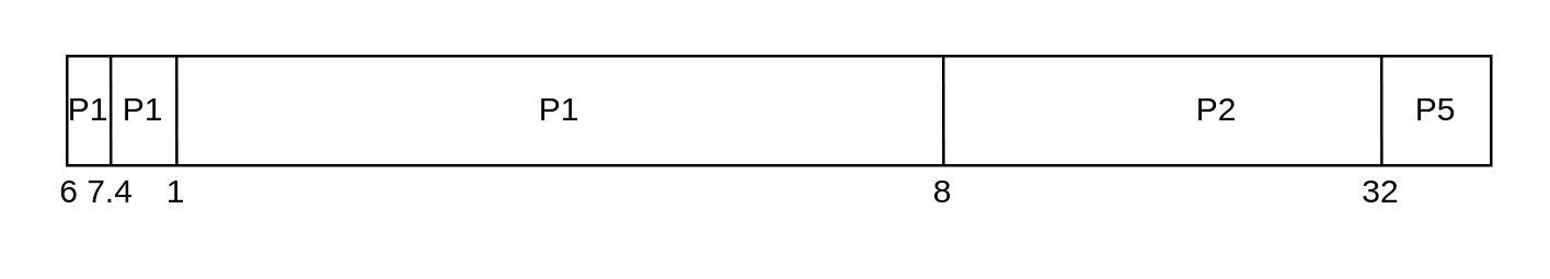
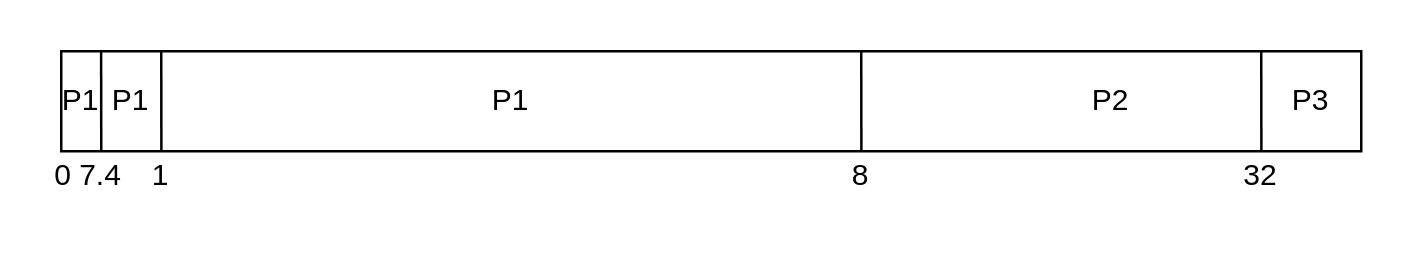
  <mxCell id="0" />
  <mxCell id="1" parent="0" />
  <mxCell id="2" value="" style="rounded=0;whiteSpace=wrap;html=1;" vertex="1" parent="1"><mxGeometry x="24" y="20" width="520" height="40" as="geometry" /></mxCell>
- <mxCell id="3" value="6" style="text;html=1;strokeColor=none;fillColor=none;align=center;verticalAlign=middle;whiteSpace=wrap;rounded=0;" vertex="1" parent="1"><mxGeometry x="20" y="60" width="10" height="20" as="geometry" /></mxCell>
+ <mxCell id="3" value="0" style="text;html=1;strokeColor=none;fillColor=none;align=center;verticalAlign=middle;whiteSpace=wrap;rounded=0;" vertex="1" parent="1"><mxGeometry x="20" y="60" width="10" height="20" as="geometry" /></mxCell>
  <mxCell id="4" value="7.4" style="text;html=1;strokeColor=none;fillColor=none;align=center;verticalAlign=middle;whiteSpace=wrap;rounded=0;" vertex="1" parent="1"><mxGeometry x="30" y="60" width="20" height="20" as="geometry" /></mxCell>
  <mxCell id="5" value="" style="endArrow=none;html=1;exitX=0.037;exitY=-0.019;exitDx=0;exitDy=0;exitPerimeter=0;" edge="1" parent="1"><mxGeometry width="50" height="50" relative="1" as="geometry"><mxPoint x="39.95" y="20" as="sourcePoint" /><mxPoint x="40" y="60" as="targetPoint" /></mxGeometry></mxCell>
  <mxCell id="6" value="P1" style="text;html=1;strokeColor=none;fillColor=none;align=center;verticalAlign=middle;whiteSpace=wrap;rounded=0;" vertex="1" parent="1"><mxGeometry x="27" y="30" width="10" height="20" as="geometry" /></mxCell>
  <mxCell id="7" value="" style="endArrow=none;html=1;exitX=0.037;exitY=-0.019;exitDx=0;exitDy=0;exitPerimeter=0;" edge="1" parent="1"><mxGeometry width="50" height="50" relative="1" as="geometry"><mxPoint x="64" y="20" as="sourcePoint" /><mxPoint x="64.05" y="60" as="targetPoint" /></mxGeometry></mxCell>
  <mxCell id="8" value="1" style="text;html=1;strokeColor=none;fillColor=none;align=center;verticalAlign=middle;whiteSpace=wrap;rounded=0;" vertex="1" parent="1"><mxGeometry x="54" y="60" width="20" height="20" as="geometry" /></mxCell>
  <mxCell id="9" value="P1" style="text;html=1;strokeColor=none;fillColor=none;align=center;verticalAlign=middle;whiteSpace=wrap;rounded=0;" vertex="1" parent="1"><mxGeometry x="42" y="30" width="20" height="20" as="geometry" /></mxCell>
  <mxCell id="10" value="" style="endArrow=none;html=1;exitX=0.037;exitY=-0.019;exitDx=0;exitDy=0;exitPerimeter=0;" edge="1" parent="1"><mxGeometry width="50" height="50" relative="1" as="geometry"><mxPoint x="344" y="20" as="sourcePoint" /><mxPoint x="344.05" y="60" as="targetPoint" /></mxGeometry></mxCell>
  <mxCell id="11" value="P1" style="text;html=1;strokeColor=none;fillColor=none;align=center;verticalAlign=middle;whiteSpace=wrap;rounded=0;" vertex="1" parent="1"><mxGeometry x="194" y="30" width="20" height="20" as="geometry" /></mxCell>
  <mxCell id="12" value="8" style="text;html=1;strokeColor=none;fillColor=none;align=center;verticalAlign=middle;whiteSpace=wrap;rounded=0;" vertex="1" parent="1"><mxGeometry x="334" y="60" width="20" height="20" as="geometry" /></mxCell>
  <mxCell id="13" value="P2" style="text;html=1;strokeColor=none;fillColor=none;align=center;verticalAlign=middle;whiteSpace=wrap;rounded=0;" vertex="1" parent="1"><mxGeometry x="434" y="30" width="20" height="20" as="geometry" /></mxCell>
  <mxCell id="14" value="" style="endArrow=none;html=1;exitX=0.037;exitY=-0.019;exitDx=0;exitDy=0;exitPerimeter=0;" edge="1" parent="1"><mxGeometry width="50" height="50" relative="1" as="geometry"><mxPoint x="504" y="20" as="sourcePoint" /><mxPoint x="504.05" y="60" as="targetPoint" /></mxGeometry></mxCell>
- <mxCell id="15" value="P5" style="text;html=1;strokeColor=none;fillColor=none;align=center;verticalAlign=middle;whiteSpace=wrap;rounded=0;" vertex="1" parent="1"><mxGeometry x="514" y="30" width="20" height="20" as="geometry" /></mxCell>
+ <mxCell id="15" value="P3" style="text;html=1;strokeColor=none;fillColor=none;align=center;verticalAlign=middle;whiteSpace=wrap;rounded=0;" vertex="1" parent="1"><mxGeometry x="514" y="30" width="20" height="20" as="geometry" /></mxCell>
  <mxCell id="16" value="32" style="text;html=1;strokeColor=none;fillColor=none;align=center;verticalAlign=middle;whiteSpace=wrap;rounded=0;" vertex="1" parent="1"><mxGeometry x="494" y="60" width="20" height="20" as="geometry" /></mxCell>
